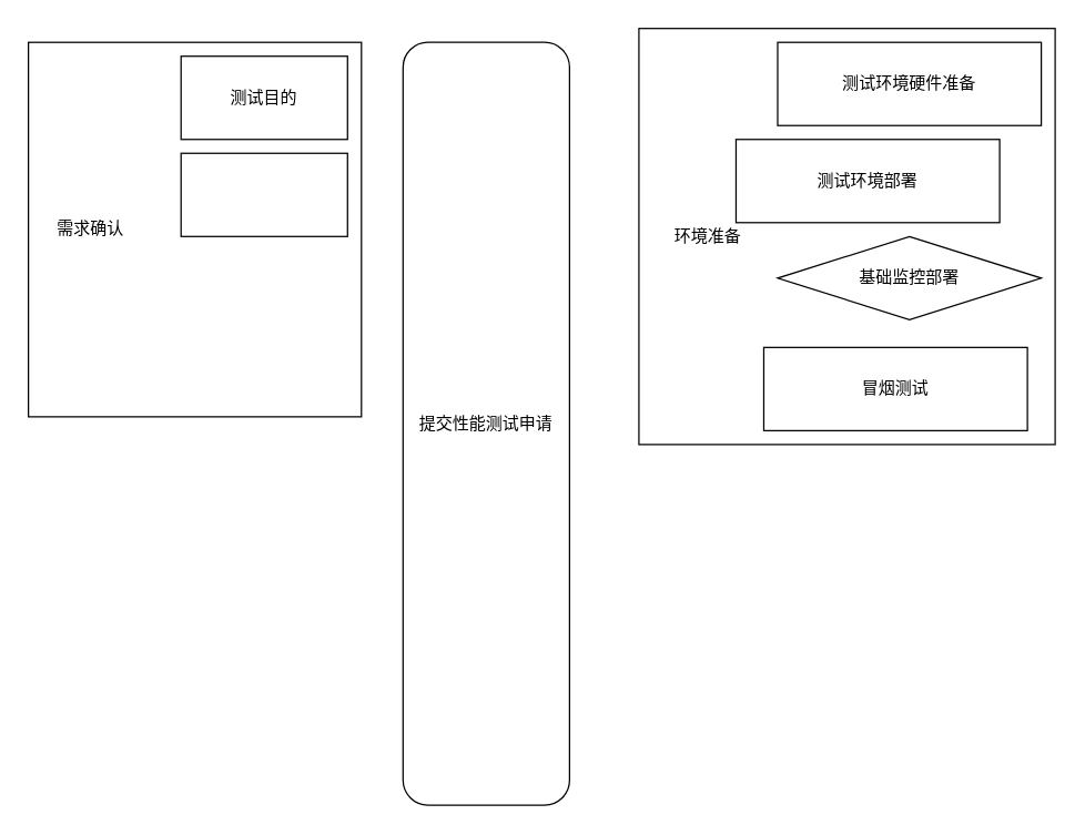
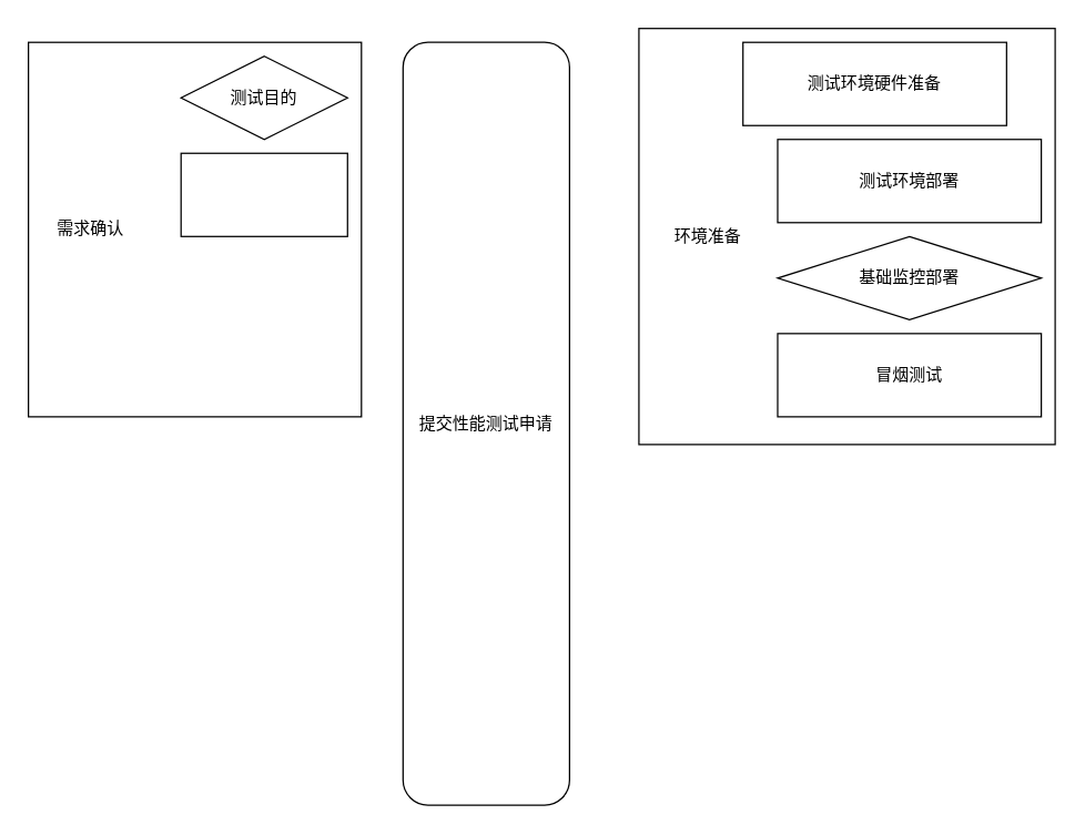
  <mxCell id="0" />
  <mxCell id="1" parent="0" />
  <mxCell id="2" value="提交性能测试申请" style="whiteSpace=wrap;html=1;rounded=1;" vertex="1" parent="1"><mxGeometry x="290" y="30" width="120" height="550" as="geometry" /></mxCell>
  <mxCell id="3" value="环境准备&amp;nbsp; &amp;nbsp; &amp;nbsp; &amp;nbsp; &amp;nbsp; &amp;nbsp; &amp;nbsp; &amp;nbsp; &amp;nbsp; &amp;nbsp; &amp;nbsp; &amp;nbsp; &amp;nbsp; &amp;nbsp; &amp;nbsp; &amp;nbsp; &amp;nbsp; &amp;nbsp; &amp;nbsp; &amp;nbsp; &amp;nbsp; &amp;nbsp; &amp;nbsp; &amp;nbsp; &amp;nbsp; &amp;nbsp; &amp;nbsp; &amp;nbsp; &amp;nbsp; &amp;nbsp;&amp;nbsp;" style="rounded=0;whiteSpace=wrap;html=1;" vertex="1" parent="1"><mxGeometry x="460" y="20" width="300" height="300" as="geometry" /></mxCell>
- <mxCell id="4" value="测试环境硬件准备" style="rounded=0;whiteSpace=wrap;html=1;" vertex="1" parent="1"><mxGeometry x="560" y="30" width="190" height="60" as="geometry" /></mxCell>
- <mxCell id="5" value="测试环境部署" style="rounded=0;whiteSpace=wrap;html=1;" vertex="1" parent="1"><mxGeometry x="530" y="100" width="190" height="60" as="geometry" /></mxCell>
+ <mxCell id="4" value="测试环境硬件准备" style="rounded=0;whiteSpace=wrap;html=1;" vertex="1" parent="1"><mxGeometry x="535" y="30" width="190" height="60" as="geometry" /></mxCell>
+ <mxCell id="5" value="测试环境部署" style="rounded=0;whiteSpace=wrap;html=1;" vertex="1" parent="1"><mxGeometry x="560" y="100" width="190" height="60" as="geometry" /></mxCell>
  <mxCell id="6" value="基础监控部署" style="rhombus;whiteSpace=wrap;html=1;" vertex="1" parent="1"><mxGeometry x="560" y="170" width="190" height="60" as="geometry" /></mxCell>
- <mxCell id="7" value="冒烟测试" style="rounded=0;whiteSpace=wrap;html=1;" vertex="1" parent="1"><mxGeometry x="550" y="250" width="190" height="60" as="geometry" /></mxCell>
+ <mxCell id="7" value="冒烟测试" style="rounded=0;whiteSpace=wrap;html=1;" vertex="1" parent="1"><mxGeometry x="560" y="240" width="190" height="60" as="geometry" /></mxCell>
  <mxCell id="8" value="需求确认&amp;nbsp; &amp;nbsp; &amp;nbsp; &amp;nbsp; &amp;nbsp; &amp;nbsp; &amp;nbsp; &amp;nbsp; &amp;nbsp; &amp;nbsp; &amp;nbsp; &amp;nbsp; &amp;nbsp; &amp;nbsp; &amp;nbsp; &amp;nbsp; &amp;nbsp; &amp;nbsp; &amp;nbsp; &amp;nbsp; &amp;nbsp; &amp;nbsp; &amp;nbsp;" style="rounded=0;whiteSpace=wrap;html=1;" vertex="1" parent="1"><mxGeometry x="20" y="30" width="240" height="270" as="geometry" /></mxCell>
- <mxCell id="9" value="测试目的" style="rounded=0;whiteSpace=wrap;html=1;" vertex="1" parent="1"><mxGeometry x="130" y="40" width="120" height="60" as="geometry" /></mxCell>
+ <mxCell id="9" value="测试目的" style="rhombus;whiteSpace=wrap;html=1;" vertex="1" parent="1"><mxGeometry x="130" y="40" width="120" height="60" as="geometry" /></mxCell>
  <mxCell id="10" value="" style="rounded=0;whiteSpace=wrap;html=1;" vertex="1" parent="1"><mxGeometry x="130" y="110" width="120" height="60" as="geometry" /></mxCell>
